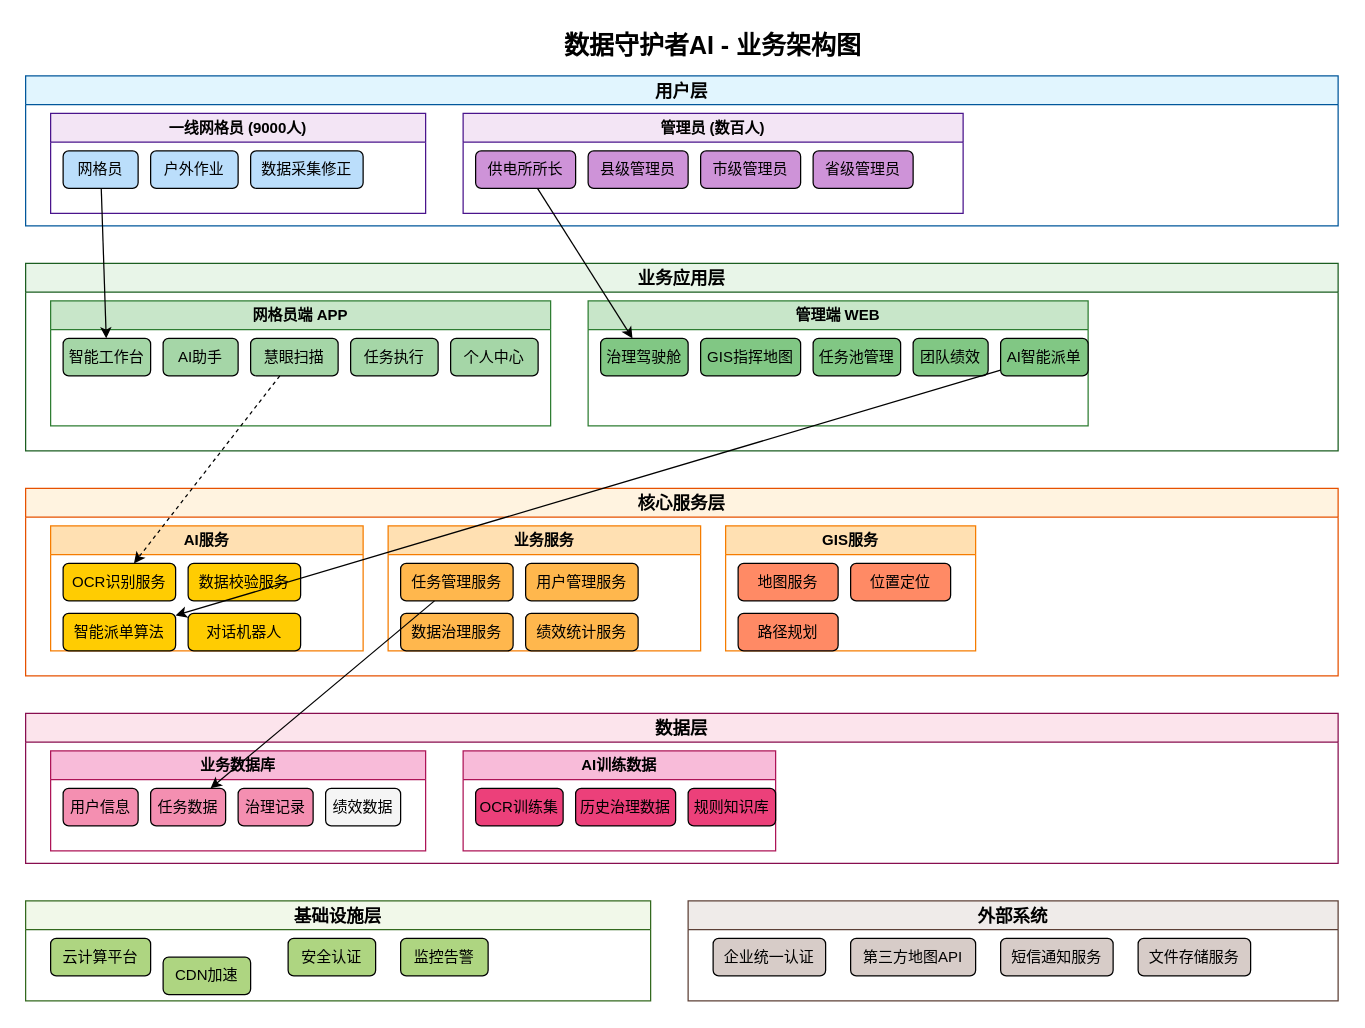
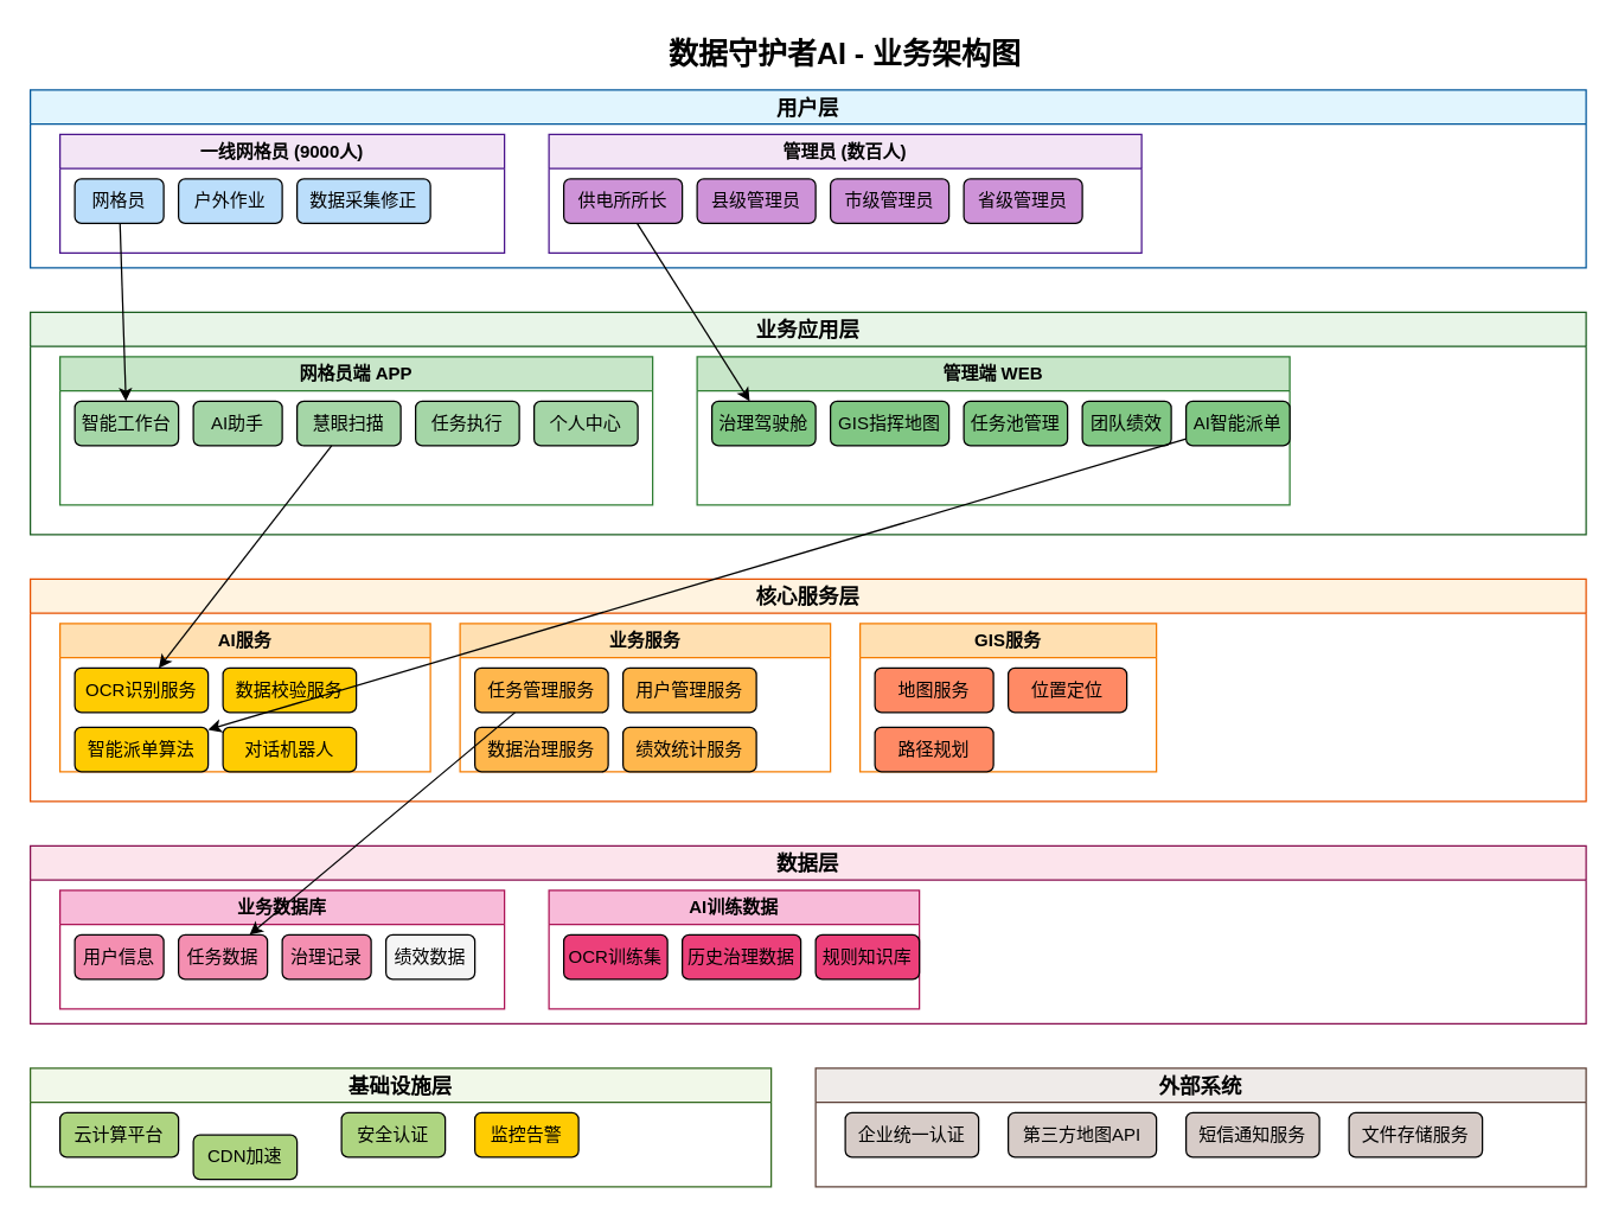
  <mxCell id="0" />
  <mxCell id="1" parent="0" />
  <mxCell id="2" value="用户层" style="swimlane;whiteSpace=wrap;html=1;fillColor=#E1F5FE;strokeColor=#01579B;fontStyle=1;fontSize=14;" vertex="1" parent="1"><mxGeometry x="20" y="60" width="1050" height="120" as="geometry" /></mxCell>
  <mxCell id="3" value="一线网格员 (9000人)" style="swimlane;whiteSpace=wrap;html=1;fillColor=#F3E5F5;strokeColor=#4A148C;" vertex="1" parent="2"><mxGeometry x="20" y="30" width="300" height="80" as="geometry" /></mxCell>
  <mxCell id="4" value="网格员" style="rounded=1;whiteSpace=wrap;html=1;fillColor=#BBDEFB;" vertex="1" parent="3"><mxGeometry x="10" y="30" width="60" height="30" as="geometry" /></mxCell>
  <mxCell id="5" value="户外作业" style="rounded=1;whiteSpace=wrap;html=1;fillColor=#BBDEFB;" vertex="1" parent="3"><mxGeometry x="80" y="30" width="70" height="30" as="geometry" /></mxCell>
  <mxCell id="6" value="数据采集修正" style="rounded=1;whiteSpace=wrap;html=1;fillColor=#BBDEFB;" vertex="1" parent="3"><mxGeometry x="160" y="30" width="90" height="30" as="geometry" /></mxCell>
  <mxCell id="7" value="管理员 (数百人)" style="swimlane;whiteSpace=wrap;html=1;fillColor=#F3E5F5;strokeColor=#4A148C;" vertex="1" parent="2"><mxGeometry x="350" y="30" width="400" height="80" as="geometry" /></mxCell>
  <mxCell id="8" value="供电所所长" style="rounded=1;whiteSpace=wrap;html=1;fillColor=#CE93D8;" vertex="1" parent="7"><mxGeometry x="10" y="30" width="80" height="30" as="geometry" /></mxCell>
  <mxCell id="9" value="县级管理员" style="rounded=1;whiteSpace=wrap;html=1;fillColor=#CE93D8;" vertex="1" parent="7"><mxGeometry x="100" y="30" width="80" height="30" as="geometry" /></mxCell>
  <mxCell id="10" value="市级管理员" style="rounded=1;whiteSpace=wrap;html=1;fillColor=#CE93D8;" vertex="1" parent="7"><mxGeometry x="190" y="30" width="80" height="30" as="geometry" /></mxCell>
  <mxCell id="11" value="省级管理员" style="rounded=1;whiteSpace=wrap;html=1;fillColor=#CE93D8;" vertex="1" parent="7"><mxGeometry x="280" y="30" width="80" height="30" as="geometry" /></mxCell>
  <mxCell id="12" value="业务应用层" style="swimlane;whiteSpace=wrap;html=1;fillColor=#E8F5E8;strokeColor=#1B5E20;fontStyle=1;fontSize=14;" vertex="1" parent="1"><mxGeometry x="20" y="210" width="1050" height="150" as="geometry" /></mxCell>
  <mxCell id="13" value="网格员端 APP" style="swimlane;whiteSpace=wrap;html=1;fillColor=#C8E6C9;strokeColor=#2E7D32;" vertex="1" parent="12"><mxGeometry x="20" y="30" width="400" height="100" as="geometry" /></mxCell>
  <mxCell id="14" value="智能工作台" style="rounded=1;whiteSpace=wrap;html=1;fillColor=#A5D6A7;" vertex="1" parent="13"><mxGeometry x="10" y="30" width="70" height="30" as="geometry" /></mxCell>
  <mxCell id="15" value="AI助手" style="rounded=1;whiteSpace=wrap;html=1;fillColor=#A5D6A7;" vertex="1" parent="13"><mxGeometry x="90" y="30" width="60" height="30" as="geometry" /></mxCell>
  <mxCell id="16" value="慧眼扫描" style="rounded=1;whiteSpace=wrap;html=1;fillColor=#A5D6A7;" vertex="1" parent="13"><mxGeometry x="160" y="30" width="70" height="30" as="geometry" /></mxCell>
  <mxCell id="17" value="任务执行" style="rounded=1;whiteSpace=wrap;html=1;fillColor=#A5D6A7;" vertex="1" parent="13"><mxGeometry x="240" y="30" width="70" height="30" as="geometry" /></mxCell>
  <mxCell id="18" value="个人中心" style="rounded=1;whiteSpace=wrap;html=1;fillColor=#A5D6A7;" vertex="1" parent="13"><mxGeometry x="320" y="30" width="70" height="30" as="geometry" /></mxCell>
  <mxCell id="19" value="管理端 WEB" style="swimlane;whiteSpace=wrap;html=1;fillColor=#C8E6C9;strokeColor=#2E7D32;" vertex="1" parent="12"><mxGeometry x="450" y="30" width="400" height="100" as="geometry" /></mxCell>
  <mxCell id="20" value="治理驾驶舱" style="rounded=1;whiteSpace=wrap;html=1;fillColor=#81C784;" vertex="1" parent="19"><mxGeometry x="10" y="30" width="70" height="30" as="geometry" /></mxCell>
  <mxCell id="21" value="GIS指挥地图" style="rounded=1;whiteSpace=wrap;html=1;fillColor=#81C784;" vertex="1" parent="19"><mxGeometry x="90" y="30" width="80" height="30" as="geometry" /></mxCell>
  <mxCell id="22" value="任务池管理" style="rounded=1;whiteSpace=wrap;html=1;fillColor=#81C784;" vertex="1" parent="19"><mxGeometry x="180" y="30" width="70" height="30" as="geometry" /></mxCell>
  <mxCell id="23" value="团队绩效" style="rounded=1;whiteSpace=wrap;html=1;fillColor=#81C784;" vertex="1" parent="19"><mxGeometry x="260" y="30" width="60" height="30" as="geometry" /></mxCell>
  <mxCell id="24" value="AI智能派单" style="rounded=1;whiteSpace=wrap;html=1;fillColor=#81C784;" vertex="1" parent="19"><mxGeometry x="330" y="30" width="70" height="30" as="geometry" /></mxCell>
  <mxCell id="25" value="核心服务层" style="swimlane;whiteSpace=wrap;html=1;fillColor=#FFF3E0;strokeColor=#E65100;fontStyle=1;fontSize=14;" vertex="1" parent="1"><mxGeometry x="20" y="390" width="1050" height="150" as="geometry" /></mxCell>
  <mxCell id="26" value="AI服务" style="swimlane;whiteSpace=wrap;html=1;fillColor=#FFE0B2;strokeColor=#F57C00;" vertex="1" parent="25"><mxGeometry x="20" y="30" width="250" height="100" as="geometry" /></mxCell>
  <mxCell id="27" value="OCR识别服务" style="rounded=1;whiteSpace=wrap;html=1;fillColor=#FFCC02;" vertex="1" parent="26"><mxGeometry x="10" y="30" width="90" height="30" as="geometry" /></mxCell>
  <mxCell id="28" value="数据校验服务" style="rounded=1;whiteSpace=wrap;html=1;fillColor=#FFCC02;" vertex="1" parent="26"><mxGeometry x="110" y="30" width="90" height="30" as="geometry" /></mxCell>
  <mxCell id="29" value="智能派单算法" style="rounded=1;whiteSpace=wrap;html=1;fillColor=#FFCC02;" vertex="1" parent="26"><mxGeometry x="10" y="70" width="90" height="30" as="geometry" /></mxCell>
  <mxCell id="30" value="对话机器人" style="rounded=1;whiteSpace=wrap;html=1;fillColor=#FFCC02;" vertex="1" parent="26"><mxGeometry x="110" y="70" width="90" height="30" as="geometry" /></mxCell>
  <mxCell id="31" value="业务服务" style="swimlane;whiteSpace=wrap;html=1;fillColor=#FFE0B2;strokeColor=#F57C00;" vertex="1" parent="25"><mxGeometry x="290" y="30" width="250" height="100" as="geometry" /></mxCell>
  <mxCell id="32" value="任务管理服务" style="rounded=1;whiteSpace=wrap;html=1;fillColor=#FFB74D;" vertex="1" parent="31"><mxGeometry x="10" y="30" width="90" height="30" as="geometry" /></mxCell>
  <mxCell id="33" value="用户管理服务" style="rounded=1;whiteSpace=wrap;html=1;fillColor=#FFB74D;" vertex="1" parent="31"><mxGeometry x="110" y="30" width="90" height="30" as="geometry" /></mxCell>
  <mxCell id="34" value="数据治理服务" style="rounded=1;whiteSpace=wrap;html=1;fillColor=#FFB74D;" vertex="1" parent="31"><mxGeometry x="10" y="70" width="90" height="30" as="geometry" /></mxCell>
  <mxCell id="35" value="绩效统计服务" style="rounded=1;whiteSpace=wrap;html=1;fillColor=#FFB74D;" vertex="1" parent="31"><mxGeometry x="110" y="70" width="90" height="30" as="geometry" /></mxCell>
  <mxCell id="36" value="GIS服务" style="swimlane;whiteSpace=wrap;html=1;fillColor=#FFE0B2;strokeColor=#F57C00;" vertex="1" parent="25"><mxGeometry x="560" y="30" width="200" height="100" as="geometry" /></mxCell>
  <mxCell id="37" value="地图服务" style="rounded=1;whiteSpace=wrap;html=1;fillColor=#FF8A65;" vertex="1" parent="36"><mxGeometry x="10" y="30" width="80" height="30" as="geometry" /></mxCell>
  <mxCell id="38" value="位置定位" style="rounded=1;whiteSpace=wrap;html=1;fillColor=#FF8A65;" vertex="1" parent="36"><mxGeometry x="100" y="30" width="80" height="30" as="geometry" /></mxCell>
  <mxCell id="39" value="路径规划" style="rounded=1;whiteSpace=wrap;html=1;fillColor=#FF8A65;" vertex="1" parent="36"><mxGeometry x="10" y="70" width="80" height="30" as="geometry" /></mxCell>
  <mxCell id="40" value="数据层" style="swimlane;whiteSpace=wrap;html=1;fillColor=#FCE4EC;strokeColor=#880E4F;fontStyle=1;fontSize=14;" vertex="1" parent="1"><mxGeometry x="20" y="570" width="1050" height="120" as="geometry" /></mxCell>
  <mxCell id="41" value="业务数据库" style="swimlane;whiteSpace=wrap;html=1;fillColor=#F8BBD9;strokeColor=#AD1457;" vertex="1" parent="40"><mxGeometry x="20" y="30" width="300" height="80" as="geometry" /></mxCell>
  <mxCell id="42" value="用户信息" style="rounded=1;whiteSpace=wrap;html=1;fillColor=#F48FB1;" vertex="1" parent="41"><mxGeometry x="10" y="30" width="60" height="30" as="geometry" /></mxCell>
  <mxCell id="43" value="任务数据" style="rounded=1;whiteSpace=wrap;html=1;fillColor=#F48FB1;" vertex="1" parent="41"><mxGeometry x="80" y="30" width="60" height="30" as="geometry" /></mxCell>
  <mxCell id="44" value="治理记录" style="rounded=1;whiteSpace=wrap;html=1;fillColor=#F48FB1;" vertex="1" parent="41"><mxGeometry x="150" y="30" width="60" height="30" as="geometry" /></mxCell>
  <mxCell id="45" value="绩效数据" style="rounded=1;whiteSpace=wrap;html=1;fillColor=#f5f5f5;" vertex="1" parent="41"><mxGeometry x="220" y="30" width="60" height="30" as="geometry" /></mxCell>
  <mxCell id="46" value="AI训练数据" style="swimlane;whiteSpace=wrap;html=1;fillColor=#F8BBD9;strokeColor=#AD1457;" vertex="1" parent="40"><mxGeometry x="350" y="30" width="250" height="80" as="geometry" /></mxCell>
  <mxCell id="47" value="OCR训练集" style="rounded=1;whiteSpace=wrap;html=1;fillColor=#EC407A;" vertex="1" parent="46"><mxGeometry x="10" y="30" width="70" height="30" as="geometry" /></mxCell>
  <mxCell id="48" value="历史治理数据" style="rounded=1;whiteSpace=wrap;html=1;fillColor=#EC407A;" vertex="1" parent="46"><mxGeometry x="90" y="30" width="80" height="30" as="geometry" /></mxCell>
  <mxCell id="49" value="规则知识库" style="rounded=1;whiteSpace=wrap;html=1;fillColor=#EC407A;" vertex="1" parent="46"><mxGeometry x="180" y="30" width="70" height="30" as="geometry" /></mxCell>
  <mxCell id="50" value="基础设施层" style="swimlane;whiteSpace=wrap;html=1;fillColor=#F1F8E9;strokeColor=#33691E;fontStyle=1;fontSize=14;" vertex="1" parent="1"><mxGeometry x="20" y="720" width="500" height="80" as="geometry" /></mxCell>
  <mxCell id="51" value="云计算平台" style="rounded=1;whiteSpace=wrap;html=1;fillColor=#AED581;" vertex="1" parent="50"><mxGeometry x="20" y="30" width="80" height="30" as="geometry" /></mxCell>
  <mxCell id="52" value="CDN加速" style="rounded=1;whiteSpace=wrap;html=1;fillColor=#AED581;" vertex="1" parent="50"><mxGeometry x="110" y="45" width="70" height="30" as="geometry" /></mxCell>
  <mxCell id="53" value="安全认证" style="rounded=1;whiteSpace=wrap;html=1;fillColor=#AED581;" vertex="1" parent="50"><mxGeometry x="210" y="30" width="70" height="30" as="geometry" /></mxCell>
- <mxCell id="54" value="监控告警" style="rounded=1;whiteSpace=wrap;html=1;fillColor=#AED581;" vertex="1" parent="50"><mxGeometry x="300" y="30" width="70" height="30" as="geometry" /></mxCell>
+ <mxCell id="54" value="监控告警" style="rounded=1;whiteSpace=wrap;html=1;fillColor=#ffcc02;" vertex="1" parent="50"><mxGeometry x="300" y="30" width="70" height="30" as="geometry" /></mxCell>
  <mxCell id="55" value="外部系统" style="swimlane;whiteSpace=wrap;html=1;fillColor=#EFEBE9;strokeColor=#5D4037;fontStyle=1;fontSize=14;" vertex="1" parent="1"><mxGeometry x="550" y="720" width="520" height="80" as="geometry" /></mxCell>
  <mxCell id="56" value="企业统一认证" style="rounded=1;whiteSpace=wrap;html=1;fillColor=#D7CCC8;" vertex="1" parent="55"><mxGeometry x="20" y="30" width="90" height="30" as="geometry" /></mxCell>
  <mxCell id="57" value="第三方地图API" style="rounded=1;whiteSpace=wrap;html=1;fillColor=#D7CCC8;" vertex="1" parent="55"><mxGeometry x="130" y="30" width="100" height="30" as="geometry" /></mxCell>
  <mxCell id="58" value="短信通知服务" style="rounded=1;whiteSpace=wrap;html=1;fillColor=#D7CCC8;" vertex="1" parent="55"><mxGeometry x="250" y="30" width="90" height="30" as="geometry" /></mxCell>
  <mxCell id="59" value="文件存储服务" style="rounded=1;whiteSpace=wrap;html=1;fillColor=#D7CCC8;" vertex="1" parent="55"><mxGeometry x="360" y="30" width="90" height="30" as="geometry" /></mxCell>
  <mxCell id="60" edge="1" parent="1" source="4" target="14"><mxGeometry relative="1" as="geometry" /></mxCell>
  <mxCell id="61" edge="1" parent="1" source="8" target="20"><mxGeometry relative="1" as="geometry" /></mxCell>
- <mxCell id="62" edge="1" parent="1" source="16" target="27" style="dashed=1;"><mxGeometry relative="1" as="geometry" /></mxCell>
+ <mxCell id="62" edge="1" parent="1" source="16" target="27"><mxGeometry relative="1" as="geometry" /></mxCell>
  <mxCell id="63" edge="1" parent="1" source="24" target="29"><mxGeometry relative="1" as="geometry" /></mxCell>
  <mxCell id="64" edge="1" parent="1" source="32" target="43"><mxGeometry relative="1" as="geometry" /></mxCell>
  <mxCell id="65" value="数据守护者AI - 业务架构图" style="text;html=1;strokeColor=none;fillColor=none;align=center;verticalAlign=middle;whiteSpace=wrap;rounded=0;fontSize=20;fontStyle=1;" vertex="1" parent="1"><mxGeometry x="420" y="20" width="300" height="30" as="geometry" /></mxCell>
